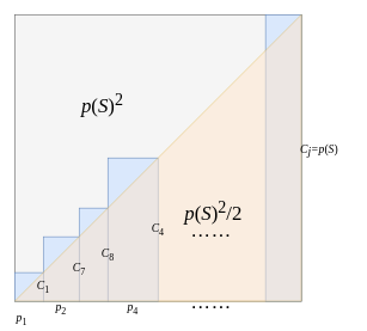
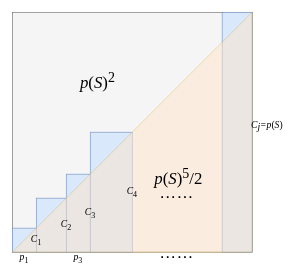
  <mxCell id="0" />
  <mxCell id="1" parent="0" />
  <mxCell id="2" value="" style="rounded=0;whiteSpace=wrap;html=1;fillColor=#f5f5f5;strokeColor=#666666;fontColor=#333333;" parent="1" vertex="1"><mxGeometry x="20" y="20" width="400" height="400" as="geometry" /></mxCell>
  <mxCell id="3" value="" style="rounded=0;whiteSpace=wrap;html=1;fillColor=#dae8fc;strokeColor=#6c8ebf;" parent="1" vertex="1"><mxGeometry x="370" y="20" width="50" height="400" as="geometry" /></mxCell>
  <mxCell id="4" value="" style="rounded=0;whiteSpace=wrap;html=1;fillColor=#dae8fc;strokeColor=#6c8ebf;" parent="1" vertex="1"><mxGeometry x="20" y="380" width="40" height="40" as="geometry" /></mxCell>
  <mxCell id="5" value="" style="rounded=0;whiteSpace=wrap;html=1;fillColor=#dae8fc;strokeColor=#6c8ebf;" parent="1" vertex="1"><mxGeometry x="60" y="330" width="50" height="90" as="geometry" /></mxCell>
  <mxCell id="6" value="" style="rounded=0;whiteSpace=wrap;html=1;fillColor=#dae8fc;strokeColor=#6c8ebf;" parent="1" vertex="1"><mxGeometry x="110" y="290" width="40" height="130" as="geometry" /></mxCell>
  <mxCell id="7" value="" style="rounded=0;whiteSpace=wrap;html=1;fillColor=#dae8fc;strokeColor=#6c8ebf;" parent="1" vertex="1"><mxGeometry x="150" y="220" width="70" height="200" as="geometry" /></mxCell>
  <mxCell id="8" value="" style="verticalLabelPosition=bottom;verticalAlign=top;html=1;shape=mxgraph.basic.polygon;polyCoords=[[1,0],[1,1],[0,1]];polyline=0;fillColor=#ffe6cc;strokeColor=#d79b00;opacity=50;" vertex="1" parent="1"><mxGeometry x="20" y="20" width="400" height="400" as="geometry" /></mxCell>
- <mxCell id="9" value="&lt;font face=&quot;CMU Serif&quot; style=&quot;font-size: 16px&quot;&gt;&lt;i&gt;p&lt;/i&gt;&lt;sub&gt;1&lt;/sub&gt;&lt;/font&gt;" style="text;html=1;strokeColor=none;fillColor=none;align=center;verticalAlign=middle;whiteSpace=wrap;rounded=0;" parent="1" vertex="1"><mxGeometry x="10" y="435" width="40" height="20" as="geometry" /></mxCell>
- <mxCell id="10" value="&lt;font face=&quot;CMU Serif&quot; style=&quot;font-size: 16px&quot;&gt;&lt;i&gt;p&lt;/i&gt;&lt;sub&gt;2&lt;/sub&gt;&lt;/font&gt;" style="text;html=1;strokeColor=none;fillColor=none;align=center;verticalAlign=middle;whiteSpace=wrap;rounded=0;" parent="1" vertex="1"><mxGeometry x="60" y="420" width="50" height="20" as="geometry" /></mxCell>
- <mxCell id="12" value="&lt;font face=&quot;CMU Serif&quot; style=&quot;font-size: 16px&quot;&gt;&lt;i&gt;p&lt;/i&gt;&lt;sub&gt;4&lt;/sub&gt;&lt;/font&gt;" style="text;html=1;strokeColor=none;fillColor=none;align=center;verticalAlign=middle;whiteSpace=wrap;rounded=0;" parent="1" vertex="1"><mxGeometry x="150" y="420" width="70" height="20" as="geometry" /></mxCell>
+ <mxCell id="9" value="&lt;font face=&quot;CMU Serif&quot; style=&quot;font-size: 16px&quot;&gt;&lt;i&gt;p&lt;/i&gt;&lt;sub&gt;1&lt;/sub&gt;&lt;/font&gt;" style="text;html=1;strokeColor=none;fillColor=none;align=center;verticalAlign=middle;whiteSpace=wrap;rounded=0;" parent="1" vertex="1"><mxGeometry x="20" y="420" width="40" height="20" as="geometry" /></mxCell>
+ <mxCell id="11" value="&lt;font face=&quot;CMU Serif&quot; style=&quot;font-size: 16px&quot;&gt;&lt;i&gt;p&lt;/i&gt;&lt;sub&gt;3&lt;/sub&gt;&lt;/font&gt;" style="text;html=1;strokeColor=none;fillColor=none;align=center;verticalAlign=middle;whiteSpace=wrap;rounded=0;" parent="1" vertex="1"><mxGeometry x="110" y="420" width="40" height="20" as="geometry" /></mxCell>
  <mxCell id="13" value="&lt;font style=&quot;font-size: 29px&quot;&gt;……&lt;/font&gt;" style="text;html=1;strokeColor=none;fillColor=none;align=center;verticalAlign=middle;whiteSpace=wrap;rounded=0;" parent="1" vertex="1"><mxGeometry x="273.5" y="310" width="40" height="20" as="geometry" /></mxCell>
  <mxCell id="14" value="&lt;font style=&quot;font-size: 29px&quot;&gt;……&lt;/font&gt;" style="text;html=1;strokeColor=none;fillColor=none;align=center;verticalAlign=middle;whiteSpace=wrap;rounded=0;" parent="1" vertex="1"><mxGeometry x="274" y="410" width="40" height="20" as="geometry" /></mxCell>
- <mxCell id="15" value="&lt;font face=&quot;CMU Serif&quot; style=&quot;font-size: 28px&quot;&gt;&lt;span style=&quot;font-style: italic&quot;&gt;p&lt;/span&gt;&lt;span&gt;(&lt;i&gt;S&lt;/i&gt;)&lt;/span&gt;&lt;span&gt;&lt;sup&gt;2&lt;/sup&gt;&lt;/span&gt;&lt;/font&gt;" style="text;html=1;strokeColor=none;fillColor=none;align=center;verticalAlign=middle;whiteSpace=wrap;rounded=0;" parent="1" vertex="1"><mxGeometry x="85" y="120" width="115" height="50" as="geometry" /></mxCell>
- <mxCell id="16" value="&lt;font face=&quot;CMU Serif&quot; style=&quot;font-size: 28px&quot;&gt;&lt;span style=&quot;font-style: italic&quot;&gt;p&lt;/span&gt;(&lt;i&gt;S&lt;/i&gt;)&lt;sup&gt;2&lt;/sup&gt;/2&lt;/font&gt;" style="text;html=1;strokeColor=none;fillColor=none;align=center;verticalAlign=middle;whiteSpace=wrap;rounded=0;" parent="1" vertex="1"><mxGeometry x="240" y="270" width="115" height="50" as="geometry" /></mxCell>
+ <mxCell id="15" value="&lt;font face=&quot;CMU Serif&quot; style=&quot;font-size: 28px&quot;&gt;&lt;span style=&quot;font-style: italic&quot;&gt;p&lt;/span&gt;&lt;span&gt;(&lt;i&gt;S&lt;/i&gt;)&lt;/span&gt;&lt;span&gt;&lt;sup&gt;2&lt;/sup&gt;&lt;/span&gt;&lt;/font&gt;" style="text;html=1;strokeColor=none;fillColor=none;align=center;verticalAlign=middle;whiteSpace=wrap;rounded=0;" parent="1" vertex="1"><mxGeometry x="105" y="110" width="115" height="50" as="geometry" /></mxCell>
+ <mxCell id="16" value="&lt;font face=&quot;CMU Serif&quot; style=&quot;font-size: 28px&quot;&gt;&lt;span style=&quot;font-style: italic&quot;&gt;p&lt;/span&gt;(&lt;i&gt;S&lt;/i&gt;)&lt;sup&gt;5&lt;/sup&gt;/2&lt;/font&gt;" style="text;html=1;strokeColor=none;fillColor=none;align=center;verticalAlign=middle;whiteSpace=wrap;rounded=0;" parent="1" vertex="1"><mxGeometry x="240" y="270" width="115" height="50" as="geometry" /></mxCell>
  <mxCell id="17" value="&lt;font face=&quot;CMU Serif&quot; style=&quot;font-size: 16px&quot;&gt;&lt;i&gt;C&lt;/i&gt;&lt;sub&gt;1&lt;/sub&gt;&lt;/font&gt;" style="text;html=1;strokeColor=none;fillColor=none;align=center;verticalAlign=middle;whiteSpace=wrap;rounded=0;" parent="1" vertex="1"><mxGeometry x="40" y="390" width="40" height="20" as="geometry" /></mxCell>
- <mxCell id="18" value="&lt;font face=&quot;CMU Serif&quot; style=&quot;font-size: 16px&quot;&gt;&lt;i&gt;C&lt;/i&gt;&lt;sub&gt;7&lt;/sub&gt;&lt;/font&gt;" style="text;html=1;strokeColor=none;fillColor=none;align=center;verticalAlign=middle;whiteSpace=wrap;rounded=0;" parent="1" vertex="1"><mxGeometry x="90" y="365" width="40" height="20" as="geometry" /></mxCell>
- <mxCell id="19" value="&lt;font face=&quot;CMU Serif&quot; style=&quot;font-size: 16px&quot;&gt;&lt;i&gt;C&lt;/i&gt;&lt;sub&gt;8&lt;/sub&gt;&lt;/font&gt;" style="text;html=1;strokeColor=none;fillColor=none;align=center;verticalAlign=middle;whiteSpace=wrap;rounded=0;" parent="1" vertex="1"><mxGeometry x="130" y="345" width="40" height="20" as="geometry" /></mxCell>
+ <mxCell id="18" value="&lt;font face=&quot;CMU Serif&quot; style=&quot;font-size: 16px&quot;&gt;&lt;i&gt;C&lt;/i&gt;&lt;sub&gt;2&lt;/sub&gt;&lt;/font&gt;" style="text;html=1;strokeColor=none;fillColor=none;align=center;verticalAlign=middle;whiteSpace=wrap;rounded=0;" parent="1" vertex="1"><mxGeometry x="90" y="365" width="40" height="20" as="geometry" /></mxCell>
+ <mxCell id="19" value="&lt;font face=&quot;CMU Serif&quot; style=&quot;font-size: 16px&quot;&gt;&lt;i&gt;C&lt;/i&gt;&lt;sub&gt;3&lt;/sub&gt;&lt;/font&gt;" style="text;html=1;strokeColor=none;fillColor=none;align=center;verticalAlign=middle;whiteSpace=wrap;rounded=0;" parent="1" vertex="1"><mxGeometry x="130" y="345" width="40" height="20" as="geometry" /></mxCell>
  <mxCell id="20" value="&lt;font face=&quot;CMU Serif&quot; style=&quot;font-size: 16px&quot;&gt;&lt;i&gt;C&lt;/i&gt;&lt;sub&gt;4&lt;/sub&gt;&lt;/font&gt;" style="text;html=1;strokeColor=none;fillColor=none;align=center;verticalAlign=middle;whiteSpace=wrap;rounded=0;" parent="1" vertex="1"><mxGeometry x="200" y="310" width="40" height="20" as="geometry" /></mxCell>
  <mxCell id="21" value="&lt;font face=&quot;CMU Serif&quot;&gt;&lt;i style=&quot;font-size: 16px&quot;&gt;C&lt;/i&gt;&lt;span style=&quot;font-style: italic ; vertical-align: sub ; font-size: 16px&quot;&gt;j&lt;/span&gt;&lt;font style=&quot;font-size: 16px&quot;&gt;&lt;i&gt;=p&lt;/i&gt;(&lt;i&gt;S&lt;/i&gt;)&lt;/font&gt;&lt;/font&gt;" style="text;html=1;strokeColor=none;fillColor=none;align=center;verticalAlign=middle;whiteSpace=wrap;rounded=0;" parent="1" vertex="1"><mxGeometry x="400" y="200" width="90" height="20" as="geometry" /></mxCell>
